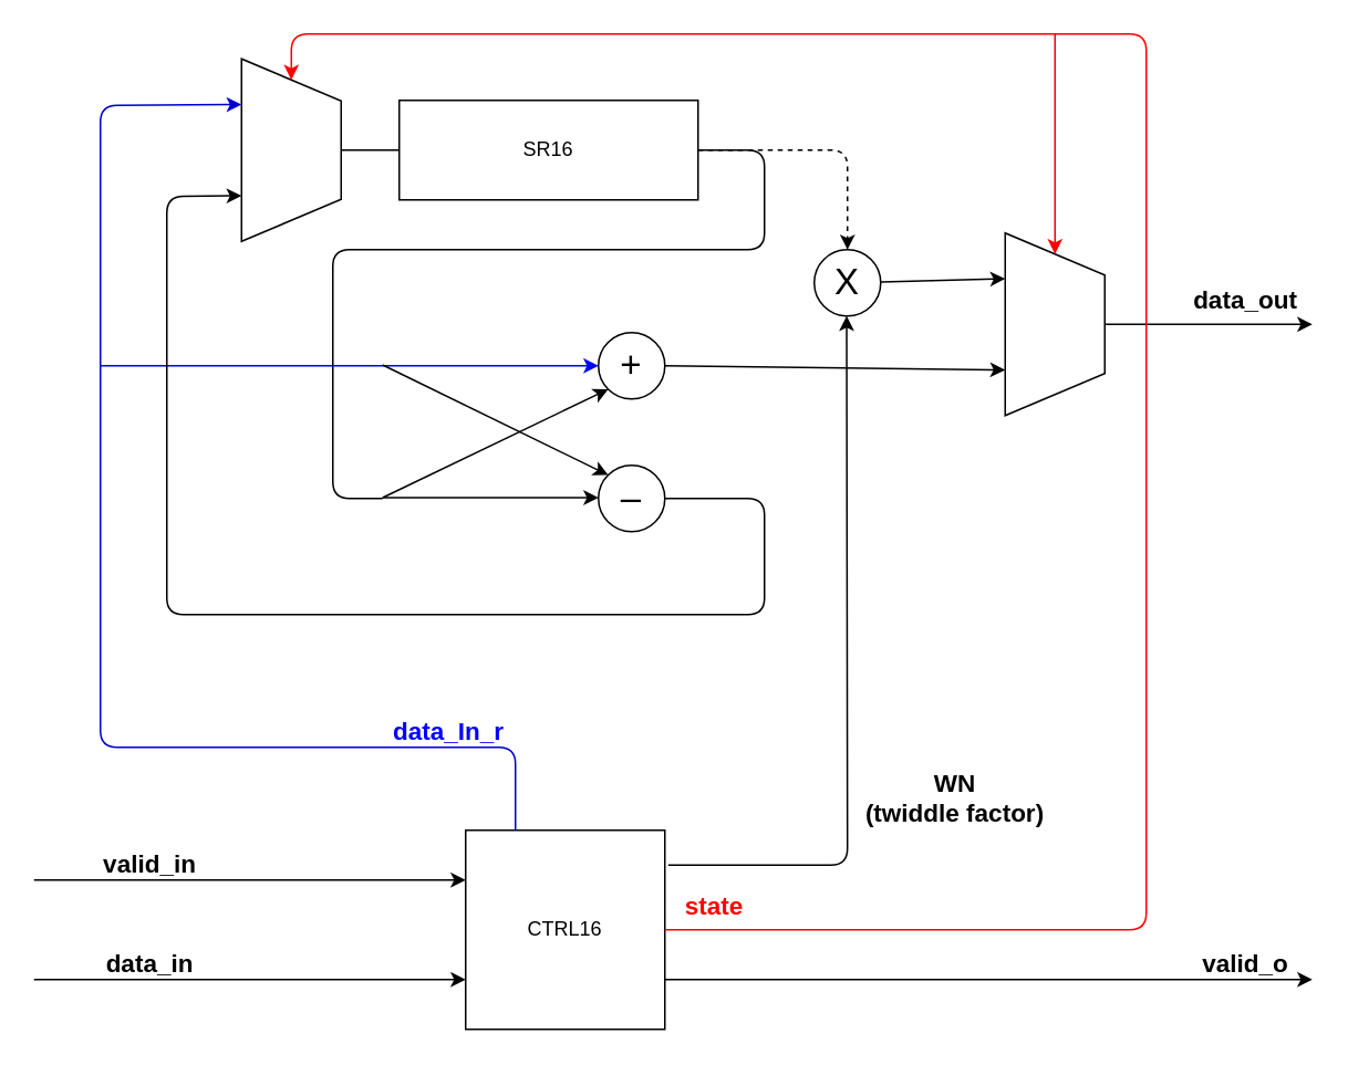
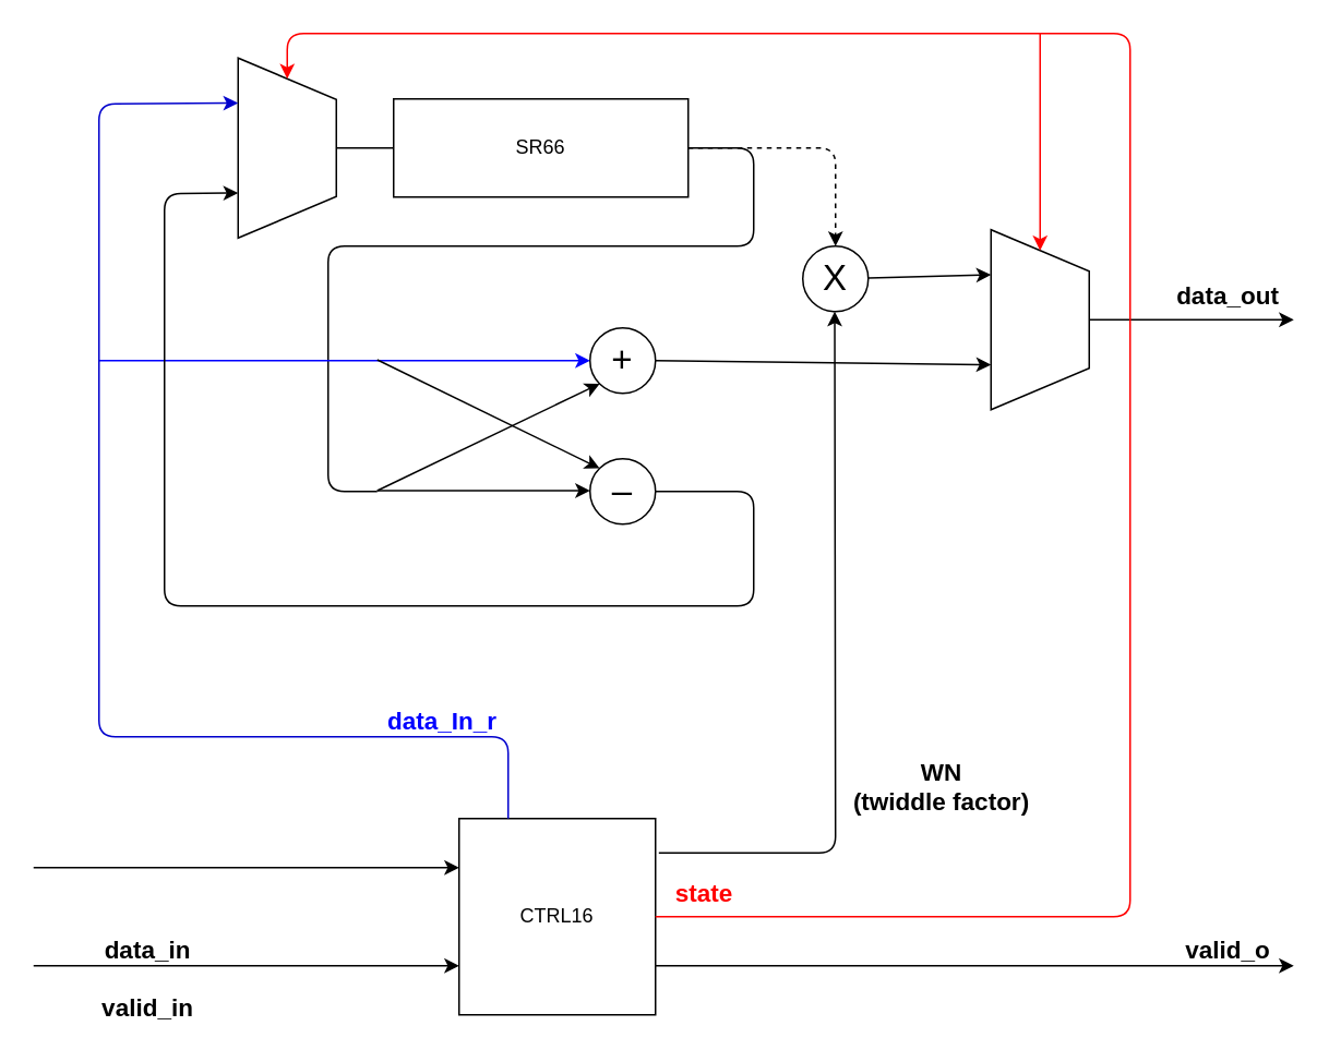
  <mxCell id="0" />
  <mxCell id="1" parent="0" />
  <mxCell id="2" value="CTRL16" style="whiteSpace=wrap;html=1;aspect=fixed;" parent="1" vertex="1"><mxGeometry x="280" y="500" width="120" height="120" as="geometry" /></mxCell>
- <mxCell id="3" value="SR16" style="rounded=0;whiteSpace=wrap;html=1;" parent="1" vertex="1"><mxGeometry x="240" y="60" width="180" height="60" as="geometry" /></mxCell>
+ <mxCell id="3" value="SR66" style="rounded=0;whiteSpace=wrap;html=1;" parent="1" vertex="1"><mxGeometry x="240" y="60" width="180" height="60" as="geometry" /></mxCell>
  <mxCell id="4" value="" style="endArrow=none;html=1;exitX=0;exitY=0.5;exitDx=0;exitDy=0;entryX=0.5;entryY=1;entryDx=0;entryDy=0;" parent="1" source="3" edge="1" target="19"><mxGeometry width="50" height="50" relative="1" as="geometry"><mxPoint x="380" y="210" as="sourcePoint" /><mxPoint x="120" y="90" as="targetPoint" /><Array as="points"><mxPoint x="210" y="90" /></Array></mxGeometry></mxCell>
  <mxCell id="5" value="" style="endArrow=none;html=1;exitX=1;exitY=0.5;exitDx=0;exitDy=0;" parent="1" edge="1" source="3"><mxGeometry width="50" height="50" relative="1" as="geometry"><mxPoint x="490" y="90" as="sourcePoint" /><mxPoint x="230" y="300" as="targetPoint" /><Array as="points"><mxPoint x="460" y="90" /><mxPoint x="460" y="150" /><mxPoint x="200" y="150" /><mxPoint x="200" y="300" /></Array></mxGeometry></mxCell>
  <mxCell id="6" value="&lt;font style=&quot;font-size: 22px&quot;&gt;+&lt;/font&gt;" style="ellipse;whiteSpace=wrap;html=1;aspect=fixed;" vertex="1" parent="1"><mxGeometry x="360" y="200" width="40" height="40" as="geometry" /></mxCell>
  <mxCell id="7" style="edgeStyle=orthogonalEdgeStyle;orthogonalLoop=1;jettySize=auto;html=1;exitX=1;exitY=0.5;exitDx=0;exitDy=0;entryX=0.25;entryY=0;entryDx=0;entryDy=0;strokeColor=none;rounded=1;" edge="1" parent="1" source="8" target="19"><mxGeometry relative="1" as="geometry"><Array as="points"><mxPoint x="440" y="300" /><mxPoint x="440" y="380" /><mxPoint x="110" y="380" /><mxPoint x="110" y="118" /></Array></mxGeometry></mxCell>
  <mxCell id="8" value="&lt;span style=&quot;font-size: 22px&quot;&gt;–&lt;/span&gt;" style="ellipse;whiteSpace=wrap;html=1;aspect=fixed;" vertex="1" parent="1"><mxGeometry x="360" y="280" width="40" height="40" as="geometry" /></mxCell>
  <mxCell id="9" value="" style="endArrow=classic;html=1;fillColor=#dae8fc;strokeColor=#0000FF;" edge="1" parent="1"><mxGeometry width="50" height="50" relative="1" as="geometry"><mxPoint x="60" y="220" as="sourcePoint" /><mxPoint x="360" y="220" as="targetPoint" /></mxGeometry></mxCell>
  <mxCell id="10" value="" style="endArrow=classic;html=1;" edge="1" parent="1"><mxGeometry width="50" height="50" relative="1" as="geometry"><mxPoint x="230" y="299.5" as="sourcePoint" /><mxPoint x="360" y="299.5" as="targetPoint" /></mxGeometry></mxCell>
  <mxCell id="11" value="" style="endArrow=classic;html=1;entryX=0;entryY=0;entryDx=0;entryDy=0;" edge="1" parent="1" target="8"><mxGeometry width="50" height="50" relative="1" as="geometry"><mxPoint x="230" y="219.5" as="sourcePoint" /><mxPoint x="360" y="219.5" as="targetPoint" /></mxGeometry></mxCell>
  <mxCell id="12" value="" style="endArrow=classic;html=1;entryX=0;entryY=1;entryDx=0;entryDy=0;" edge="1" parent="1" target="6"><mxGeometry width="50" height="50" relative="1" as="geometry"><mxPoint x="230" y="299.5" as="sourcePoint" /><mxPoint x="360" y="299.5" as="targetPoint" /></mxGeometry></mxCell>
  <mxCell id="13" value="" style="endArrow=classic;html=1;entryX=0.25;entryY=0;entryDx=0;entryDy=0;" edge="1" parent="1" target="14"><mxGeometry width="50" height="50" relative="1" as="geometry"><mxPoint x="400" y="220" as="sourcePoint" /><mxPoint x="570" y="223" as="targetPoint" /></mxGeometry></mxCell>
  <mxCell id="14" value="" style="verticalLabelPosition=middle;verticalAlign=middle;html=1;shape=trapezoid;perimeter=trapezoidPerimeter;whiteSpace=wrap;size=0.23;arcSize=10;flipV=1;labelPosition=center;align=center;rotation=-90;" vertex="1" parent="1"><mxGeometry x="580" y="165" width="110" height="60" as="geometry" /></mxCell>
  <mxCell id="15" value="&lt;font style=&quot;font-size: 22px&quot;&gt;X&lt;/font&gt;" style="ellipse;whiteSpace=wrap;html=1;aspect=fixed;" vertex="1" parent="1"><mxGeometry x="490" y="150" width="40" height="40" as="geometry" /></mxCell>
  <mxCell id="16" value="" style="endArrow=classic;html=1;entryX=0.25;entryY=0;entryDx=0;entryDy=0;exitX=1.017;exitY=0.175;exitDx=0;exitDy=0;exitPerimeter=0;" edge="1" parent="1" source="2"><mxGeometry width="50" height="50" relative="1" as="geometry"><mxPoint x="510" y="520" as="sourcePoint" /><mxPoint x="509.5" y="190" as="targetPoint" /><Array as="points"><mxPoint x="510" y="521" /></Array></mxGeometry></mxCell>
  <mxCell id="17" value="" style="endArrow=classic;html=1;entryX=0.75;entryY=0;entryDx=0;entryDy=0;" edge="1" parent="1" source="15" target="14"><mxGeometry width="50" height="50" relative="1" as="geometry"><mxPoint x="530" y="158.75" as="sourcePoint" /><mxPoint x="735" y="161.25" as="targetPoint" /></mxGeometry></mxCell>
  <mxCell id="18" value="" style="endArrow=classic;html=1;exitX=0.5;exitY=1;exitDx=0;exitDy=0;" edge="1" parent="1" source="14"><mxGeometry width="50" height="50" relative="1" as="geometry"><mxPoint x="590" y="310" as="sourcePoint" /><mxPoint x="790" y="195" as="targetPoint" /></mxGeometry></mxCell>
  <mxCell id="19" value="" style="verticalLabelPosition=middle;verticalAlign=middle;html=1;shape=trapezoid;perimeter=trapezoidPerimeter;whiteSpace=wrap;size=0.23;arcSize=10;flipV=1;labelPosition=center;align=center;rotation=-90;" vertex="1" parent="1"><mxGeometry x="120" y="60" width="110" height="60" as="geometry" /></mxCell>
  <mxCell id="20" value="" style="endArrow=classic;html=1;entryX=0.75;entryY=0;entryDx=0;entryDy=0;exitX=0.25;exitY=0;exitDx=0;exitDy=0;strokeColor=#0000CC;" edge="1" parent="1" source="2" target="19"><mxGeometry width="50" height="50" relative="1" as="geometry"><mxPoint x="50" y="63" as="sourcePoint" /><mxPoint x="150" y="70" as="targetPoint" /><Array as="points"><mxPoint x="310" y="450" /><mxPoint x="230" y="450" /><mxPoint x="60" y="450" /><mxPoint x="60" y="63" /></Array></mxGeometry></mxCell>
  <mxCell id="21" value="" style="endArrow=classic;html=1;entryX=0.25;entryY=0;entryDx=0;entryDy=0;exitX=1;exitY=0.5;exitDx=0;exitDy=0;" edge="1" parent="1" source="8" target="19"><mxGeometry width="50" height="50" relative="1" as="geometry"><mxPoint x="590" y="310" as="sourcePoint" /><mxPoint x="640" y="260" as="targetPoint" /><Array as="points"><mxPoint x="460" y="300" /><mxPoint x="460" y="370" /><mxPoint x="100" y="370" /><mxPoint x="100" y="118" /></Array></mxGeometry></mxCell>
  <mxCell id="22" value="" style="endArrow=classic;html=1;exitX=1;exitY=0.5;exitDx=0;exitDy=0;entryX=0.5;entryY=0;entryDx=0;entryDy=0;dashed=1;" edge="1" parent="1" source="3" target="15"><mxGeometry width="50" height="50" relative="1" as="geometry"><mxPoint x="590" y="310" as="sourcePoint" /><mxPoint x="640" y="260" as="targetPoint" /><Array as="points"><mxPoint x="510" y="90" /></Array></mxGeometry></mxCell>
  <mxCell id="23" value="" style="endArrow=classic;html=1;entryX=0;entryY=0.25;entryDx=0;entryDy=0;" edge="1" parent="1" target="2"><mxGeometry width="50" height="50" relative="1" as="geometry"><mxPoint x="20" y="530" as="sourcePoint" /><mxPoint x="640" y="260" as="targetPoint" /></mxGeometry></mxCell>
  <mxCell id="24" value="" style="endArrow=classic;html=1;entryX=0;entryY=0.25;entryDx=0;entryDy=0;" edge="1" parent="1"><mxGeometry width="50" height="50" relative="1" as="geometry"><mxPoint x="20" y="590" as="sourcePoint" /><mxPoint x="280" y="590" as="targetPoint" /></mxGeometry></mxCell>
  <mxCell id="25" value="" style="endArrow=classic;html=1;" edge="1" parent="1"><mxGeometry width="50" height="50" relative="1" as="geometry"><mxPoint x="400" y="590" as="sourcePoint" /><mxPoint x="790" y="590" as="targetPoint" /></mxGeometry></mxCell>
  <mxCell id="26" value="" style="endArrow=classic;html=1;entryX=1;entryY=0.5;entryDx=0;entryDy=0;exitX=1;exitY=0.5;exitDx=0;exitDy=0;strokeColor=#FF0000;" edge="1" parent="1" source="2" target="19"><mxGeometry width="50" height="50" relative="1" as="geometry"><mxPoint x="175" y="0" as="sourcePoint" /><mxPoint x="640" y="260" as="targetPoint" /><Array as="points"><mxPoint x="690" y="560" /><mxPoint x="690" y="20" /><mxPoint x="450" y="20" /><mxPoint x="175" y="20" /></Array></mxGeometry></mxCell>
  <mxCell id="27" value="" style="endArrow=classic;html=1;strokeColor=#FF0000;entryX=1;entryY=0.5;entryDx=0;entryDy=0;" edge="1" parent="1" target="14"><mxGeometry width="50" height="50" relative="1" as="geometry"><mxPoint x="635" y="20" as="sourcePoint" /><mxPoint x="640" y="260" as="targetPoint" /></mxGeometry></mxCell>
  <mxCell id="28" value="&lt;b&gt;&lt;font style=&quot;font-size: 15px&quot;&gt;WN&lt;br&gt;(twiddle factor)&lt;/font&gt;&lt;/b&gt;" style="text;html=1;strokeColor=none;fillColor=none;align=center;verticalAlign=middle;whiteSpace=wrap;rounded=0;" vertex="1" parent="1"><mxGeometry x="520" y="460" width="110" height="40" as="geometry" /></mxCell>
  <mxCell id="29" value="&lt;b&gt;&lt;font style=&quot;font-size: 15px&quot; color=&quot;#ff0000&quot;&gt;state&lt;/font&gt;&lt;/b&gt;" style="text;html=1;strokeColor=none;fillColor=none;align=center;verticalAlign=middle;whiteSpace=wrap;rounded=0;" vertex="1" parent="1"><mxGeometry x="410" y="535" width="40" height="20" as="geometry" /></mxCell>
  <mxCell id="30" value="&lt;b&gt;&lt;font style=&quot;font-size: 15px&quot;&gt;valid_o&lt;/font&gt;&lt;/b&gt;" style="text;html=1;strokeColor=none;fillColor=none;align=center;verticalAlign=middle;whiteSpace=wrap;rounded=0;" vertex="1" parent="1"><mxGeometry x="730" y="570" width="40" height="20" as="geometry" /></mxCell>
  <mxCell id="31" value="&lt;b&gt;&lt;font style=&quot;font-size: 15px&quot; color=&quot;#0000ff&quot;&gt;data_In_r&lt;/font&gt;&lt;/b&gt;" style="text;html=1;strokeColor=none;fillColor=none;align=center;verticalAlign=middle;whiteSpace=wrap;rounded=0;" vertex="1" parent="1"><mxGeometry x="250" y="430" width="40" height="20" as="geometry" /></mxCell>
- <mxCell id="32" value="&lt;span style=&quot;font-size: 15px&quot;&gt;&lt;b&gt;valid_in&lt;/b&gt;&lt;/span&gt;" style="text;html=1;strokeColor=none;fillColor=none;align=center;verticalAlign=middle;whiteSpace=wrap;rounded=0;" vertex="1" parent="1"><mxGeometry x="70" y="510" width="40" height="20" as="geometry" /></mxCell>
+ <mxCell id="32" value="&lt;span style=&quot;font-size: 15px&quot;&gt;&lt;b&gt;valid_in&lt;/b&gt;&lt;/span&gt;" style="text;html=1;strokeColor=none;fillColor=none;align=center;verticalAlign=middle;whiteSpace=wrap;rounded=0;" vertex="1" parent="1"><mxGeometry x="70" y="605" width="40" height="20" as="geometry" /></mxCell>
  <mxCell id="33" value="&lt;span style=&quot;font-size: 15px&quot;&gt;&lt;b&gt;data_in&lt;/b&gt;&lt;/span&gt;" style="text;html=1;strokeColor=none;fillColor=none;align=center;verticalAlign=middle;whiteSpace=wrap;rounded=0;" vertex="1" parent="1"><mxGeometry x="70" y="570" width="40" height="20" as="geometry" /></mxCell>
  <mxCell id="34" value="&lt;b&gt;&lt;font style=&quot;font-size: 15px&quot;&gt;data_out&lt;/font&gt;&lt;/b&gt;" style="text;html=1;strokeColor=none;fillColor=none;align=center;verticalAlign=middle;whiteSpace=wrap;rounded=0;" vertex="1" parent="1"><mxGeometry x="730" y="170" width="40" height="20" as="geometry" /></mxCell>
